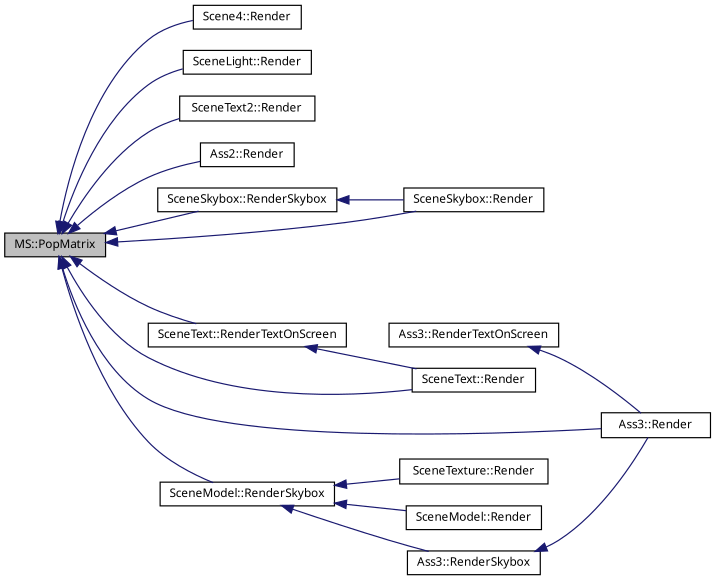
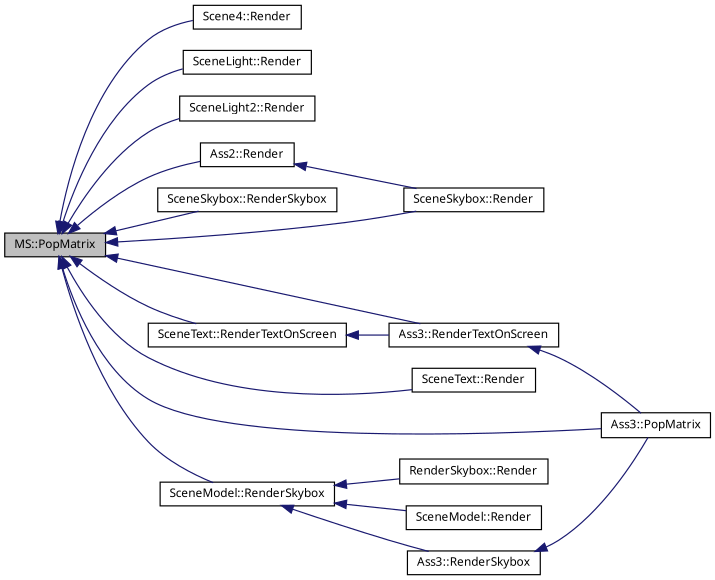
  digraph {
    fontname="Noto Sans"
    rankdir=LR
    node [color=black fontname="Noto Sans" fontsize=10 shape=record]
    edge [color=midnightblue dir=back fontname="Noto Sans" fontsize=10 labelfontname=Helvetica labelfontsize=10 style=solid]
    n1 [fillcolor=grey75 fontcolor=black height=0.2 label="MS::PopMatrix" style=filled width=0.4]
    n2 [height=0.2 label="Scene4::Render" width=0.4]
    n3 [height=0.2 label="SceneLight::Render" width=0.4]
-   n4 [height=0.2 label="SceneText2::Render" width=0.4]
+   n4 [height=0.2 label="SceneLight2::Render" width=0.4]
    n5 [height=0.2 label="SceneSkybox::Render" width=0.4]
    n6 [height=0.2 label="SceneText::Render" width=0.4]
    n7 [height=0.2 label="Ass2::Render" width=0.4]
-   n8 [height=0.2 label="Ass3::Render" width=0.4]
+   n8 [height=0.2 label="Ass3::PopMatrix" width=0.4]
    n9 [height=0.2 label="SceneSkybox::RenderSkybox" width=0.4]
    n10 [height=0.2 label="SceneModel::RenderSkybox" width=0.4]
    n11 [height=0.2 label="SceneText::RenderTextOnScreen" width=0.4]
    n12 [height=0.2 label="Ass3::RenderTextOnScreen" width=0.4]
-   n13 [height=0.2 label="SceneTexture::Render" width=0.4]
+   n13 [height=0.2 label="RenderSkybox::Render" width=0.4]
    n14 [height=0.2 label="SceneModel::Render" width=0.4]
    n15 [height=0.2 label="Ass3::RenderSkybox" width=0.4]
    n1 -> n2
    n1 -> n3
    n1 -> n4
    n1 -> n5
    n1 -> n6
    n1 -> n7
    n1 -> n8
    n1 -> n9
    n1 -> n10
    n1 -> n11
-   n9 -> n5
+   n1 -> n12
+   n7 -> n5
    n10 -> n13
    n10 -> n14
    n10 -> n15
-   n11 -> n6
+   n11 -> n12
    n12 -> n8
    n15 -> n8
  }
